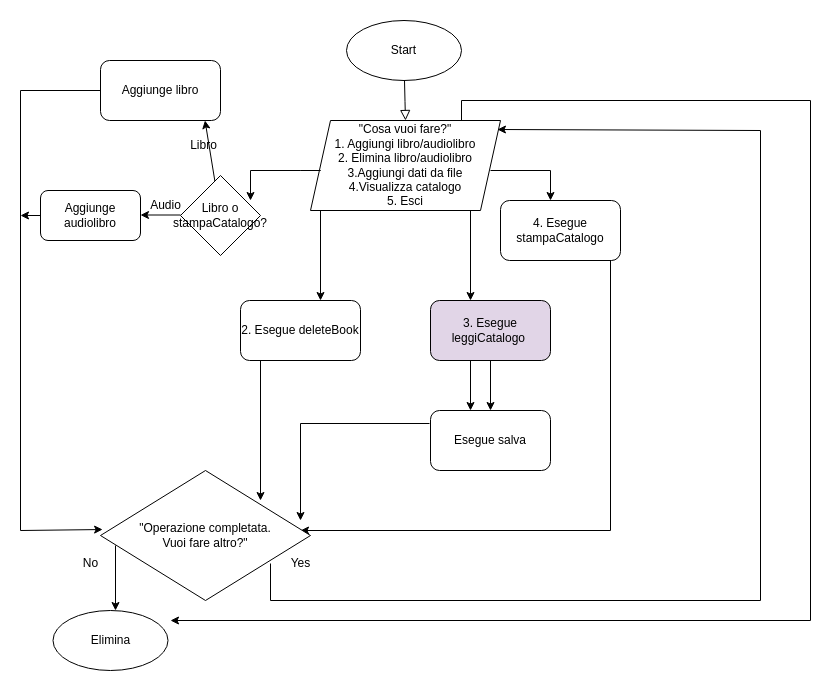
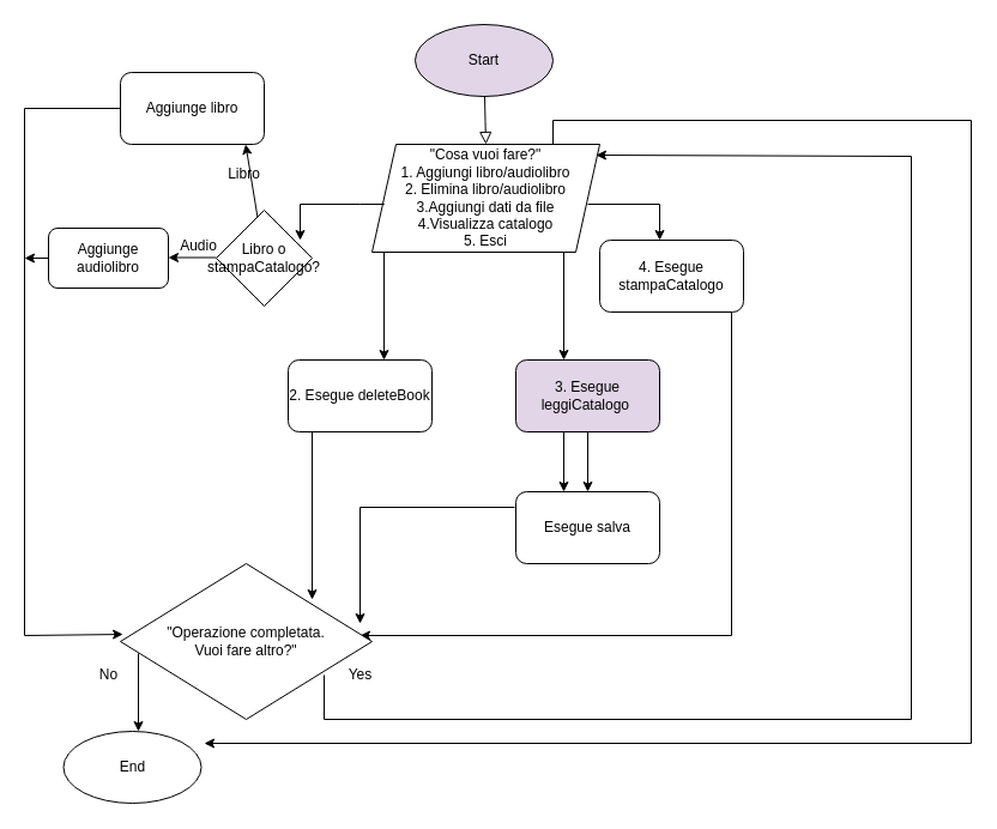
  <mxCell id="0" />
  <mxCell id="1" parent="0" />
  <mxCell id="2" value="" style="rounded=0;html=1;jettySize=auto;orthogonalLoop=1;fontSize=11;endArrow=block;endFill=0;endSize=8;strokeWidth=1;shadow=0;labelBackgroundColor=none;edgeStyle=orthogonalEdgeStyle;" edge="1" parent="1" target="3"><mxGeometry relative="1" as="geometry"><mxPoint x="404" y="80" as="sourcePoint" /><mxPoint x="210" y="300" as="targetPoint" /></mxGeometry></mxCell>
  <mxCell id="3" value="&quot;Cosa vuoi fare?&quot;&lt;div&gt;1. Aggiungi libro/audiolibro&lt;/div&gt;&lt;div&gt;2. Elimina libro/audiolibro&lt;/div&gt;&lt;div&gt;3.Aggiungi dati da file&lt;/div&gt;&lt;div&gt;4.Visualizza catalogo&lt;/div&gt;&lt;div&gt;5. Esci&lt;/div&gt;" style="shape=parallelogram;perimeter=parallelogramPerimeter;whiteSpace=wrap;html=1;fixedSize=1;" vertex="1" parent="1"><mxGeometry x="310" y="120" width="190" height="90" as="geometry" /></mxCell>
  <mxCell id="4" value="" style="endArrow=classic;html=1;rounded=0;entryX=0.5;entryY=0;entryDx=0;entryDy=0;exitX=0.5;exitY=1;exitDx=0;exitDy=0;" edge="1" parent="1"><mxGeometry width="50" height="50" relative="1" as="geometry"><mxPoint x="470" y="210" as="sourcePoint" /><mxPoint x="470" y="300" as="targetPoint" /></mxGeometry></mxCell>
  <mxCell id="5" value="" style="endArrow=classic;html=1;rounded=0;" edge="1" parent="1"><mxGeometry width="50" height="50" relative="1" as="geometry"><mxPoint x="490" y="170" as="sourcePoint" /><mxPoint x="550" y="200" as="targetPoint" /><Array as="points"><mxPoint x="550" y="170" /></Array></mxGeometry></mxCell>
  <mxCell id="6" value="" style="endArrow=classic;html=1;rounded=0;" edge="1" parent="1"><mxGeometry width="50" height="50" relative="1" as="geometry"><mxPoint x="300" y="170" as="sourcePoint" /><mxPoint x="250" y="200" as="targetPoint" /><Array as="points"><mxPoint x="320" y="170" /><mxPoint x="300" y="170" /><mxPoint x="250" y="170" /></Array></mxGeometry></mxCell>
  <mxCell id="7" value="" style="endArrow=classic;html=1;rounded=0;entryX=0.5;entryY=0;entryDx=0;entryDy=0;exitX=0.5;exitY=1;exitDx=0;exitDy=0;" edge="1" parent="1"><mxGeometry width="50" height="50" relative="1" as="geometry"><mxPoint x="320" y="210" as="sourcePoint" /><mxPoint x="320" y="300" as="targetPoint" /></mxGeometry></mxCell>
- <mxCell id="8" value="Start" style="ellipse;whiteSpace=wrap;html=1;" vertex="1" parent="1"><mxGeometry x="346" width="115" height="60" as="geometry" y="20" /></mxCell>
+ <mxCell id="8" value="Start" style="ellipse;whiteSpace=wrap;html=1;fillColor=#e1d5e7;" vertex="1" parent="1"><mxGeometry x="346" width="115" height="60" as="geometry" y="20" /></mxCell>
  <mxCell id="9" value="2. Esegue deleteBook" style="rounded=1;whiteSpace=wrap;html=1;" vertex="1" parent="1"><mxGeometry x="240" y="300" width="120" height="60" as="geometry" /></mxCell>
  <mxCell id="10" value="" style="edgeStyle=orthogonalEdgeStyle;rounded=0;orthogonalLoop=1;jettySize=auto;html=1;" edge="1" parent="1" source="11" target="14"><mxGeometry relative="1" as="geometry" /></mxCell>
  <mxCell id="11" value="3. Esegue leggiCatalogo&amp;nbsp;" style="rounded=1;whiteSpace=wrap;html=1;fillColor=#e1d5e7;" vertex="1" parent="1"><mxGeometry x="430" y="300" width="120" height="60" as="geometry" /></mxCell>
  <mxCell id="12" value="4. Esegue stampaCatalogo" style="rounded=1;whiteSpace=wrap;html=1;" vertex="1" parent="1"><mxGeometry x="500" y="200" width="120" height="60" as="geometry" /></mxCell>
  <mxCell id="13" value="" style="endArrow=classic;html=1;rounded=0;exitX=0.25;exitY=1;exitDx=0;exitDy=0;" edge="1" parent="1"><mxGeometry width="50" height="50" relative="1" as="geometry"><mxPoint x="470" y="360" as="sourcePoint" /><mxPoint x="470" y="410" as="targetPoint" /></mxGeometry></mxCell>
  <mxCell id="14" value="Esegue salva" style="rounded=1;whiteSpace=wrap;html=1;" vertex="1" parent="1"><mxGeometry x="430" y="410" width="120" height="60" as="geometry" /></mxCell>
  <mxCell id="15" value="" style="endArrow=classic;html=1;rounded=0;" edge="1" parent="1"><mxGeometry width="50" height="50" relative="1" as="geometry"><mxPoint x="180" y="214.5" as="sourcePoint" /><mxPoint x="140" y="214.5" as="targetPoint" /></mxGeometry></mxCell>
  <mxCell id="16" value="" style="endArrow=classic;html=1;rounded=0;" edge="1" parent="1" source="32"><mxGeometry width="50" height="50" relative="1" as="geometry"><mxPoint x="204.5" y="160" as="sourcePoint" /><mxPoint x="204.5" y="120" as="targetPoint" /></mxGeometry></mxCell>
  <mxCell id="17" value="Aggiunge libro" style="rounded=1;whiteSpace=wrap;html=1;" vertex="1" parent="1"><mxGeometry x="100" y="60" width="120" height="60" as="geometry" /></mxCell>
  <mxCell id="18" value="Aggiunge audiolibro" style="rounded=1;whiteSpace=wrap;html=1;" vertex="1" parent="1"><mxGeometry x="40" y="190" width="100" height="50" as="geometry" /></mxCell>
  <mxCell id="19" value="Libro" style="text;html=1;align=center;verticalAlign=middle;resizable=0;points=[];autosize=1;strokeColor=none;fillColor=none;" vertex="1" parent="1"><mxGeometry x="177.5" y="130" width="50" height="30" as="geometry" /></mxCell>
  <mxCell id="20" value="Audio" style="text;html=1;align=center;verticalAlign=middle;resizable=0;points=[];autosize=1;strokeColor=none;fillColor=none;" vertex="1" parent="1"><mxGeometry x="140" y="190" width="50" height="30" as="geometry" /></mxCell>
  <mxCell id="21" value="" style="endArrow=classic;html=1;rounded=0;" edge="1" parent="1"><mxGeometry width="50" height="50" relative="1" as="geometry"><mxPoint x="260" y="360" as="sourcePoint" /><mxPoint x="260" y="500" as="targetPoint" /></mxGeometry></mxCell>
  <mxCell id="22" value="" style="endArrow=classic;html=1;rounded=0;" edge="1" parent="1"><mxGeometry width="50" height="50" relative="1" as="geometry"><mxPoint x="610" y="260" as="sourcePoint" /><mxPoint x="300" y="530" as="targetPoint" /><Array as="points"><mxPoint x="610" y="530" /></Array></mxGeometry></mxCell>
  <mxCell id="23" value="" style="endArrow=classic;html=1;rounded=0;" edge="1" parent="1"><mxGeometry width="50" height="50" relative="1" as="geometry"><mxPoint x="429" y="423" as="sourcePoint" /><mxPoint x="300" y="520" as="targetPoint" /><Array as="points"><mxPoint x="300" y="423" /></Array></mxGeometry></mxCell>
  <mxCell id="24" value="" style="endArrow=classic;html=1;rounded=0;exitX=0;exitY=0.5;exitDx=0;exitDy=0;entryX=0.01;entryY=0.454;entryDx=0;entryDy=0;entryPerimeter=0;" edge="1" parent="1" source="17" target="25"><mxGeometry width="50" height="50" relative="1" as="geometry"><mxPoint x="90" y="90" as="sourcePoint" /><mxPoint x="90" y="530" as="targetPoint" /><Array as="points"><mxPoint x="20" y="90" /><mxPoint x="20" y="530" /></Array></mxGeometry></mxCell>
  <mxCell id="25" value="&quot;Operazione completata.&lt;div&gt;Vuoi fare altro?&quot;&lt;/div&gt;" style="rhombus;whiteSpace=wrap;html=1;" vertex="1" parent="1"><mxGeometry x="100" y="470" width="210" height="130" as="geometry" /></mxCell>
  <mxCell id="26" value="" style="endArrow=classic;html=1;rounded=0;" edge="1" parent="1"><mxGeometry width="50" height="50" relative="1" as="geometry"><mxPoint x="115" y="545" as="sourcePoint" /><mxPoint x="115" y="610" as="targetPoint" /></mxGeometry></mxCell>
  <mxCell id="27" value="No" style="text;html=1;align=center;verticalAlign=middle;resizable=0;points=[];autosize=1;strokeColor=none;fillColor=none;" vertex="1" parent="1"><mxGeometry x="70" y="548" width="40" height="30" as="geometry" /></mxCell>
- <mxCell id="28" value="Elimina" style="ellipse;whiteSpace=wrap;html=1;" vertex="1" parent="1"><mxGeometry x="52.5" y="610" width="115" height="60" as="geometry" /></mxCell>
+ <mxCell id="28" value="End" style="ellipse;whiteSpace=wrap;html=1;" vertex="1" parent="1"><mxGeometry x="52.5" y="610" width="115" height="60" as="geometry" /></mxCell>
  <mxCell id="29" value="" style="endArrow=classic;html=1;rounded=0;exitX=0;exitY=0.5;exitDx=0;exitDy=0;exitPerimeter=0;entryX=0.984;entryY=0.1;entryDx=0;entryDy=0;entryPerimeter=0;" edge="1" parent="1" target="3"><mxGeometry width="50" height="50" relative="1" as="geometry"><mxPoint x="270" y="563" as="sourcePoint" /><mxPoint x="510" y="130" as="targetPoint" /><Array as="points"><mxPoint x="270" y="600" /><mxPoint x="760" y="600" /><mxPoint x="760" y="130" /></Array></mxGeometry></mxCell>
  <mxCell id="30" value="Yes" style="text;html=1;align=center;verticalAlign=middle;resizable=0;points=[];autosize=1;strokeColor=none;fillColor=none;" vertex="1" parent="1"><mxGeometry x="280" y="548" width="40" height="30" as="geometry" /></mxCell>
  <mxCell id="31" value="" style="endArrow=classic;html=1;rounded=0;" edge="1" parent="1"><mxGeometry width="50" height="50" relative="1" as="geometry"><mxPoint x="461" y="120" as="sourcePoint" /><mxPoint x="170" y="620" as="targetPoint" /><Array as="points"><mxPoint x="461" y="100" /><mxPoint x="810" y="100" /><mxPoint x="810" y="620" /></Array></mxGeometry></mxCell>
  <mxCell id="32" value="Libro o stampaCatalogo?" style="rhombus;whiteSpace=wrap;html=1;" vertex="1" parent="1"><mxGeometry x="180" y="175" width="80" height="80" as="geometry" /></mxCell>
  <mxCell id="33" value="" style="endArrow=classic;html=1;rounded=0;exitX=0;exitY=0.5;exitDx=0;exitDy=0;" edge="1" parent="1" source="18"><mxGeometry width="50" height="50" relative="1" as="geometry"><mxPoint x="30" y="215" as="sourcePoint" /><mxPoint x="20" y="215" as="targetPoint" /></mxGeometry></mxCell>
